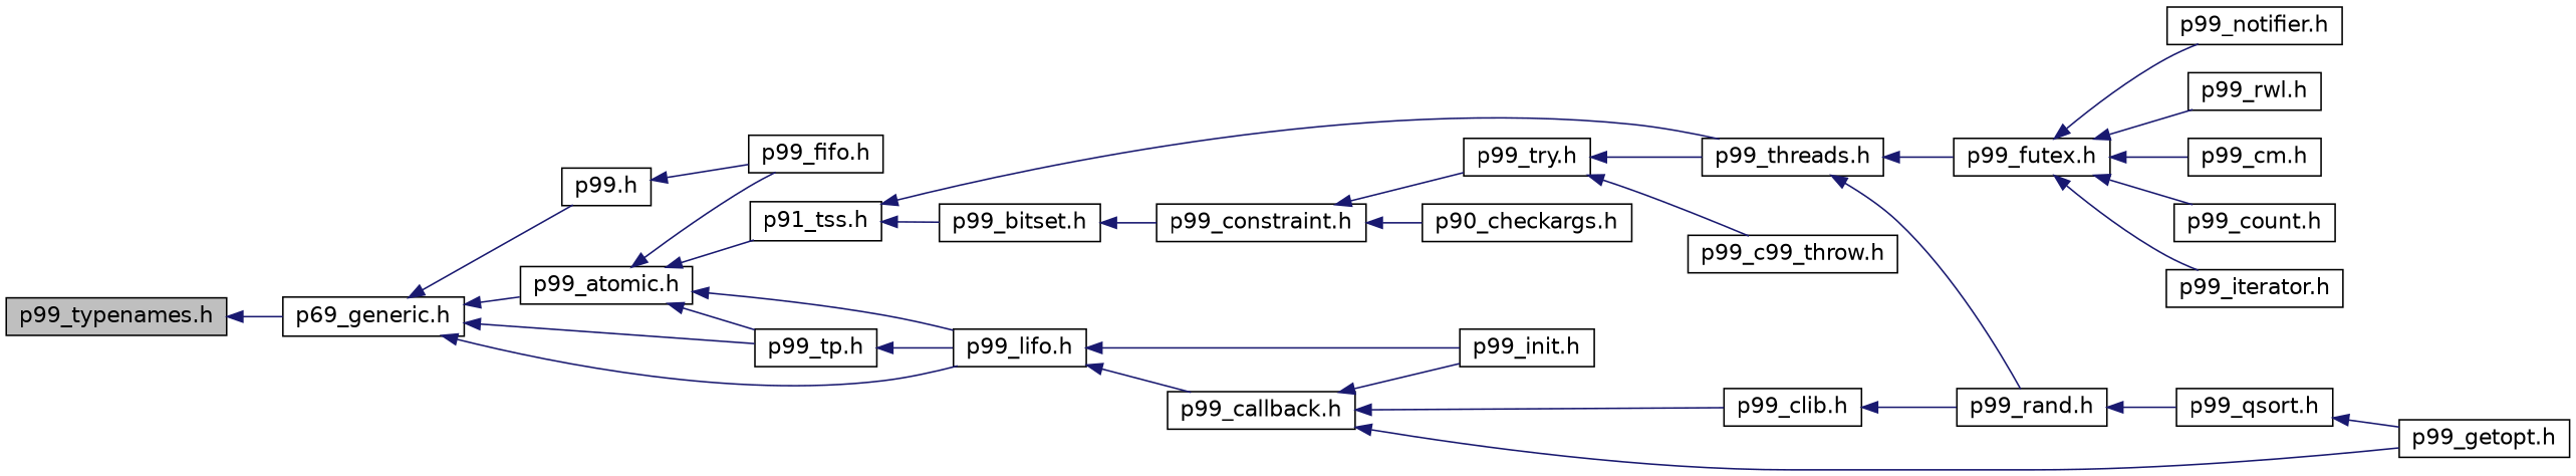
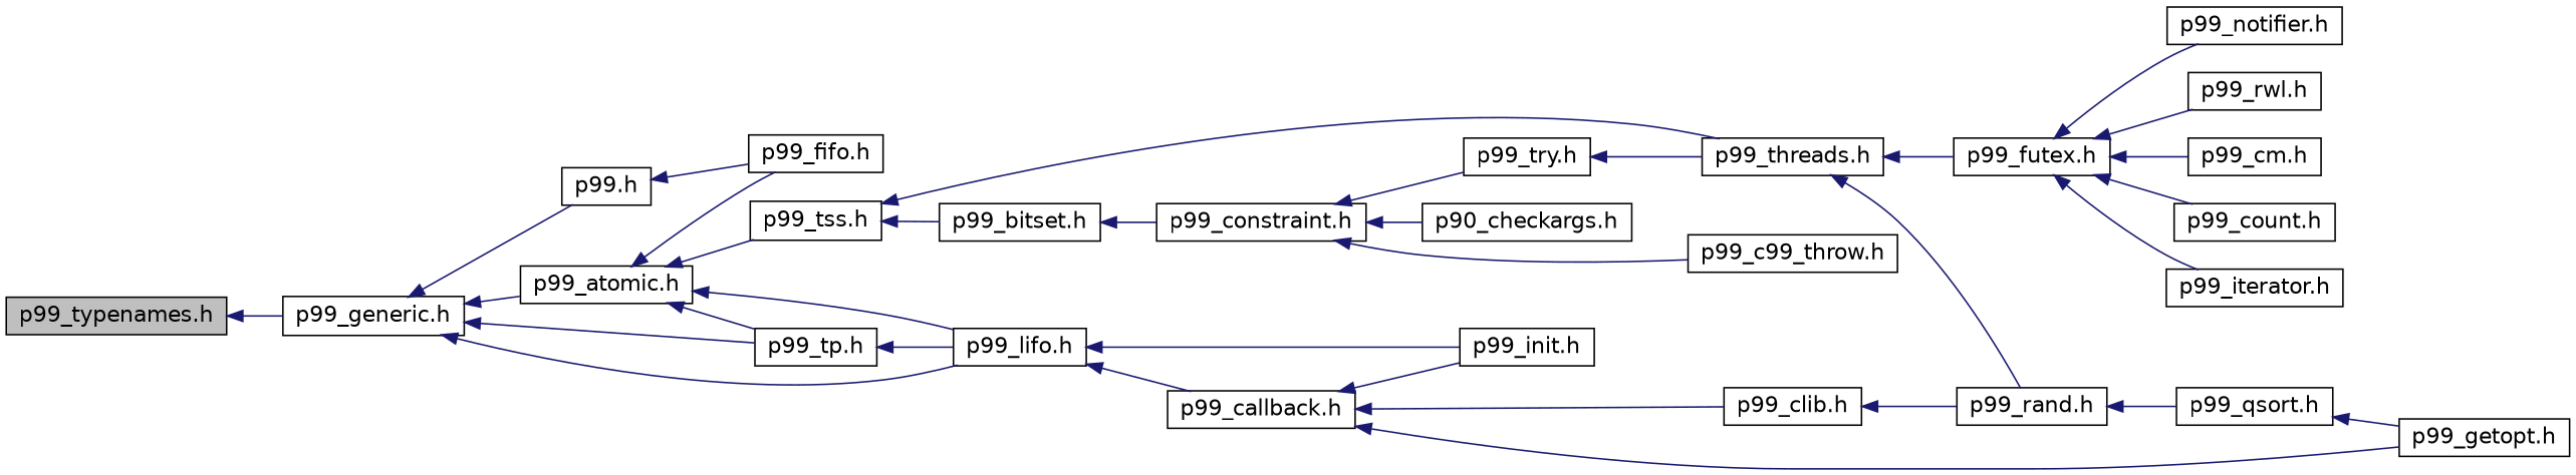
  digraph {
    rankdir=LR
    node [color=black fillcolor=white fontname=Helvetica fontsize=14 shape=record style=filled]
    edge [color=midnightblue dir=back fontname=Helvetica fontsize=14 labelfontname=Helvetica labelfontsize=14 style=solid]
    n1 [fillcolor=grey75 fontcolor=black height=0.2 label="p99_typenames.h" width=0.4]
-   n2 [height=0.2 label="p69_generic.h" width=0.4]
+   n2 [height=0.2 label="p99_generic.h" width=0.4]
    n3 [height=0.2 label="p99.h" width=0.4]
    n4 [height=0.2 label="p99_atomic.h" width=0.4]
    n5 [height=0.2 label="p99_lifo.h" width=0.4]
    n6 [height=0.2 label="p99_tp.h" width=0.4]
    n7 [height=0.2 label="p99_fifo.h" width=0.4]
-   n8 [height=0.2 label="p91_tss.h" width=0.4]
+   n8 [height=0.2 label="p99_tss.h" width=0.4]
    n9 [height=0.2 label="p99_callback.h" width=0.4]
    n10 [height=0.2 label="p99_init.h" width=0.4]
    n11 [height=0.2 label="p99_bitset.h" width=0.4]
    n12 [height=0.2 label="p99_threads.h" width=0.4]
    n13 [height=0.2 label="p99_constraint.h" width=0.4]
    n14 [height=0.2 label="p99_futex.h" width=0.4]
    n15 [height=0.2 label="p99_rand.h" width=0.4]
    n16 [height=0.2 label="p99_clib.h" width=0.4]
    n17 [height=0.2 label="p99_try.h" width=0.4]
    n18 [height=0.2 label="p90_checkargs.h" width=0.4]
    n19 [height=0.2 label="p99_c99_throw.h" width=0.4]
    n20 [height=0.2 label="p99_cm.h" width=0.4]
    n21 [height=0.2 label="p99_count.h" width=0.4]
    n22 [height=0.2 label="p99_iterator.h" width=0.4]
    n23 [height=0.2 label="p99_notifier.h" width=0.4]
    n24 [height=0.2 label="p99_rwl.h" width=0.4]
    n25 [height=0.2 label="p99_qsort.h" width=0.4]
    n26 [height=0.2 label="p99_getopt.h" width=0.4]
    n1 -> n2
    n2 -> n3
    n2 -> n4
    n2 -> n5
    n2 -> n6
    n3 -> n7
    n4 -> n5
    n4 -> n6
    n4 -> n7
    n4 -> n8
    n5 -> n9
    n5 -> n10
    n6 -> n5
    n8 -> n11
    n8 -> n12
    n9 -> n10
    n9 -> n16
    n9 -> n26
    n11 -> n13
    n12 -> n14
    n12 -> n15
    n13 -> n17
    n13 -> n18
    n14 -> n20
    n14 -> n21
    n14 -> n22
    n14 -> n23
    n14 -> n24
    n15 -> n25
    n16 -> n15
    n17 -> n12
-   n17 -> n19
+   n13 -> n19
    n25 -> n26
  }
